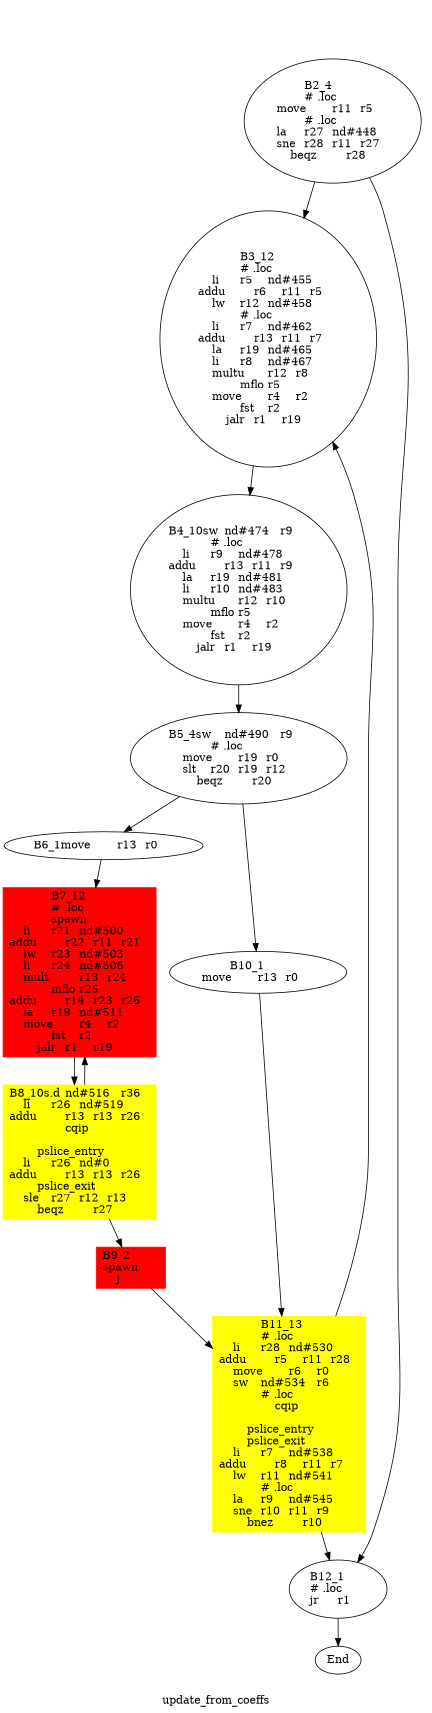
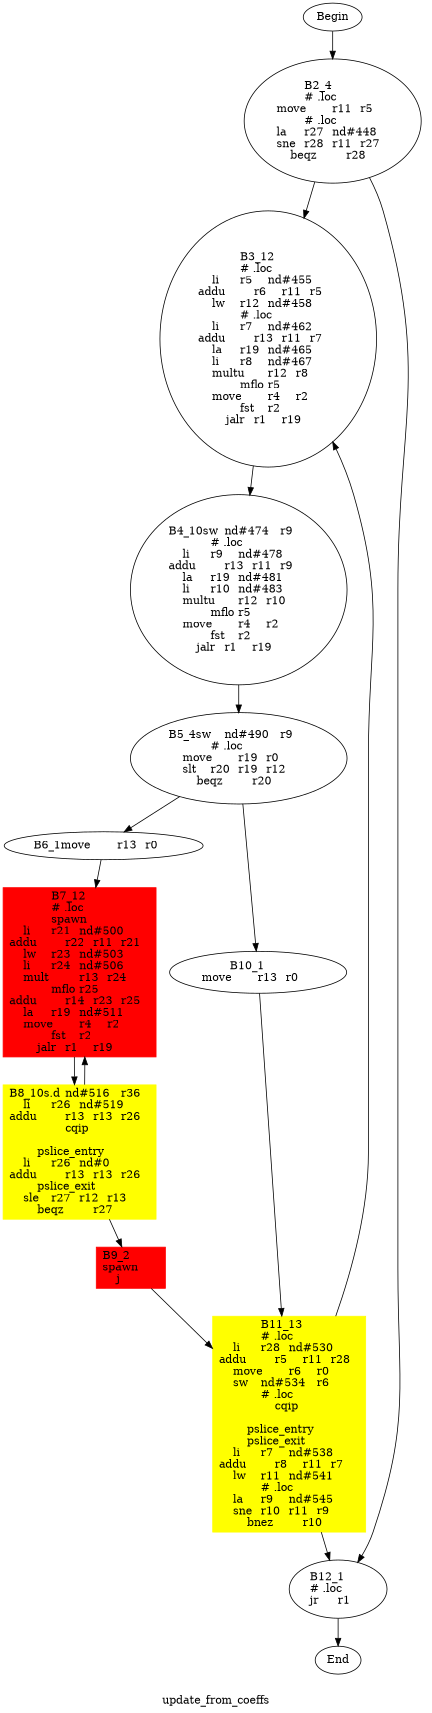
  digraph {
    color=purple
    label=update_from_coeffs
    style=dashed
+   n1 [label=Begin]
    n2 [label="B2_4	\n# .loc	\nmove	r11	r5	\n# .loc	\nla	r27	nd#448	\nsne	r28	r11	r27	\nbeqz	r28	\n"]
    n3 [label="B3_12	\n# .loc	\nli	r5	nd#455	\naddu	r6	r11	r5	\nlw	r12	nd#458	\n# .loc	\nli	r7	nd#462	\naddu	r13	r11	r7	\nla	r19	nd#465	\nli	r8	nd#467	\nmultu	r12	r8	\nmflo	r5	\nmove	r4	r2	\nfst	r2	\njalr	r1	r19	\n"]
    n4 [label="B12_1	\n# .loc	\njr	r1	\n"]
    n5 [label=End]
    n6 [label="B4_10sw	nd#474	r9	\n# .loc	\nli	r9	nd#478	\naddu	r13	r11	r9	\nla	r19	nd#481	\nli	r10	nd#483	\nmultu	r12	r10	\nmflo	r5	\nmove	r4	r2	\nfst	r2	\njalr	r1	r19	\n"]
    n7 [label="B5_4sw	nd#490	r9	\n# .loc	\nmove	r19	r0	\nslt	r20	r19	r12	\nbeqz	r20	\n"]
    n8 [label="B6_1move	r13	r0	\n"]
    n9 [label="B10_1	\nmove	r13	r0	\n"]
    n10 [color=red label="B7_12	\n# .loc	\nspawn	\nli	r21	nd#500	\naddu	r22	r11	r21	\nlw	r23	nd#503	\nli	r24	nd#506	\nmult	r13	r24	\nmflo	r25	\naddu	r14	r23	r25	\nla	r19	nd#511	\nmove	r4	r2	\nfst	r2	\njalr	r1	r19	\n" shape=box style=filled]
    n11 [color=yellow label="B11_13	\n# .loc	\nli	r28	nd#530	\naddu	r5	r11	r28	\nmove	r6	r0	\nsw	nd#534	r6	\n# .loc	\ncqip	\n	\npslice_entry	\npslice_exit	\nli	r7	nd#538	\naddu	r8	r11	r7	\nlw	r11	nd#541	\n# .loc	\nla	r9	nd#545	\nsne	r10	r11	r9	\nbnez	r10	\n" shape=polygon style=filled]
    n12 [color=yellow label="B8_10s.d	nd#516	r36	\nli	r26	nd#519	\naddu	r13	r13	r26	\ncqip	\n	\npslice_entry	\nli	r26	nd#0	\naddu	r13	r13	r26	\npslice_exit	\nsle	r27	r12	r13	\nbeqz	r27	\n" shape=polygon style=filled]
    n13 [color=red label="B9_2	\nspawn	\nj	\n" shape=box style=filled]
+   n1 -> n2
    n2 -> n3
    n2 -> n4
    n3 -> n6
    n4 -> n5
    n6 -> n7
    n7 -> n8
    n7 -> n9
    n8 -> n10
    n9 -> n11
    n10 -> n12
    n11 -> n3
    n11 -> n4
    n12 -> n10
    n12 -> n13
    n13 -> n11
  }
